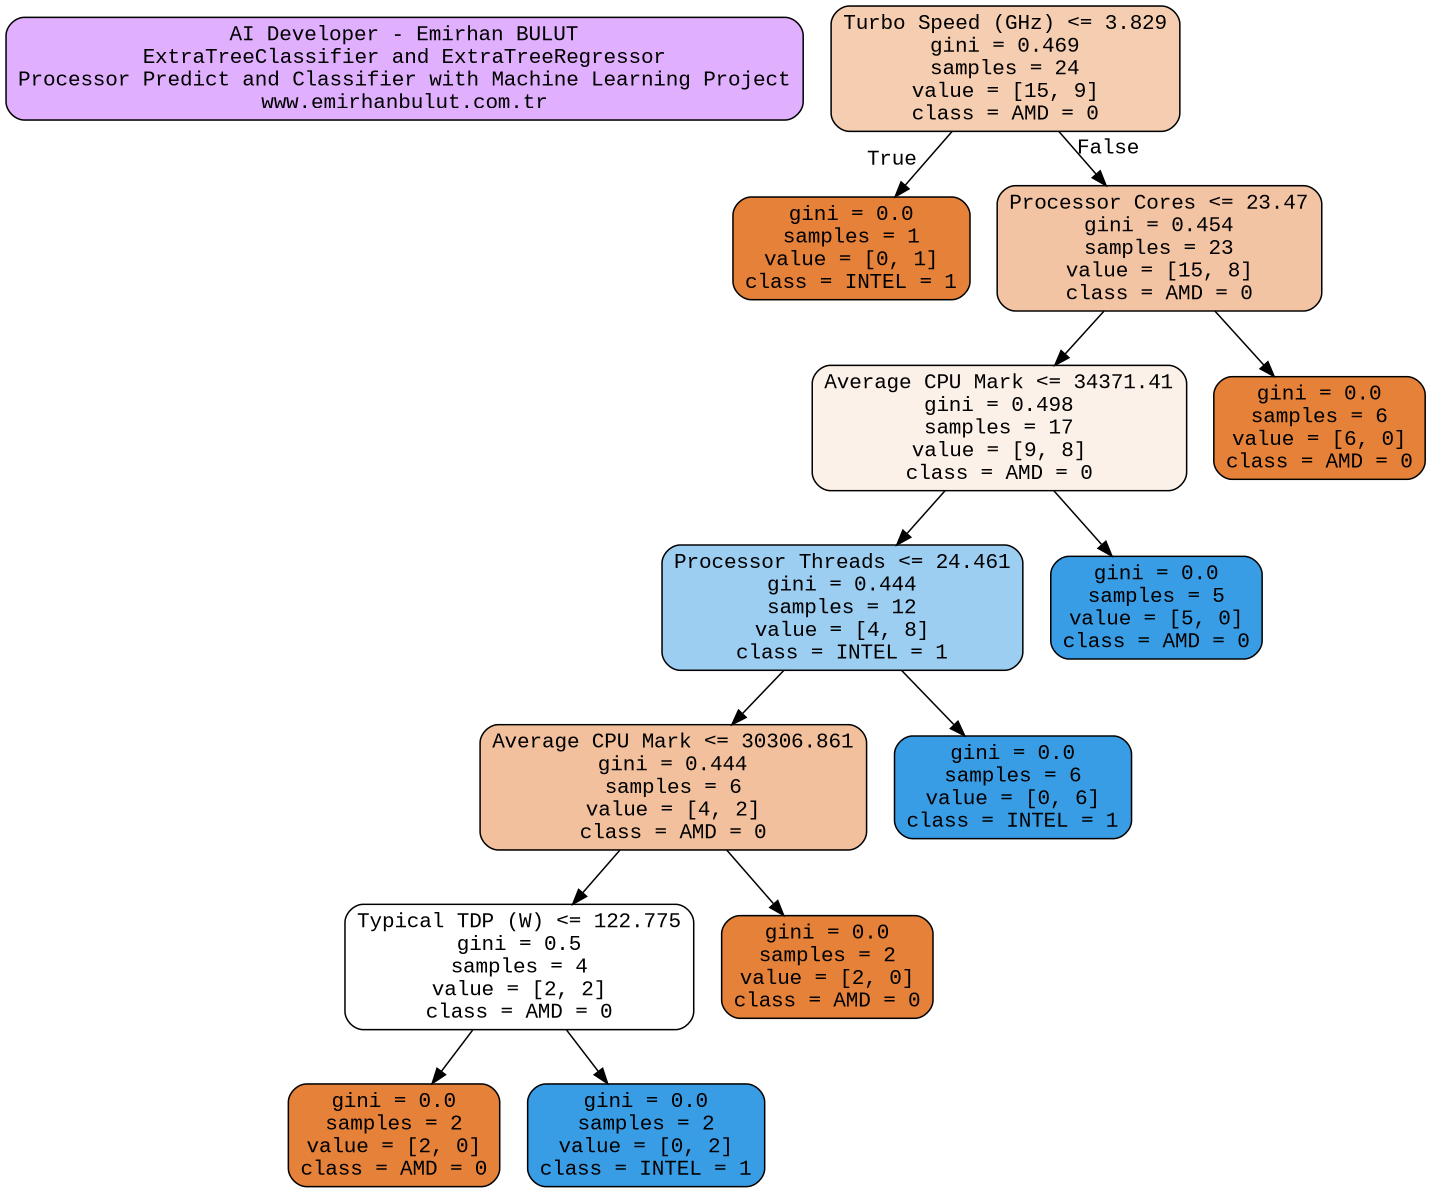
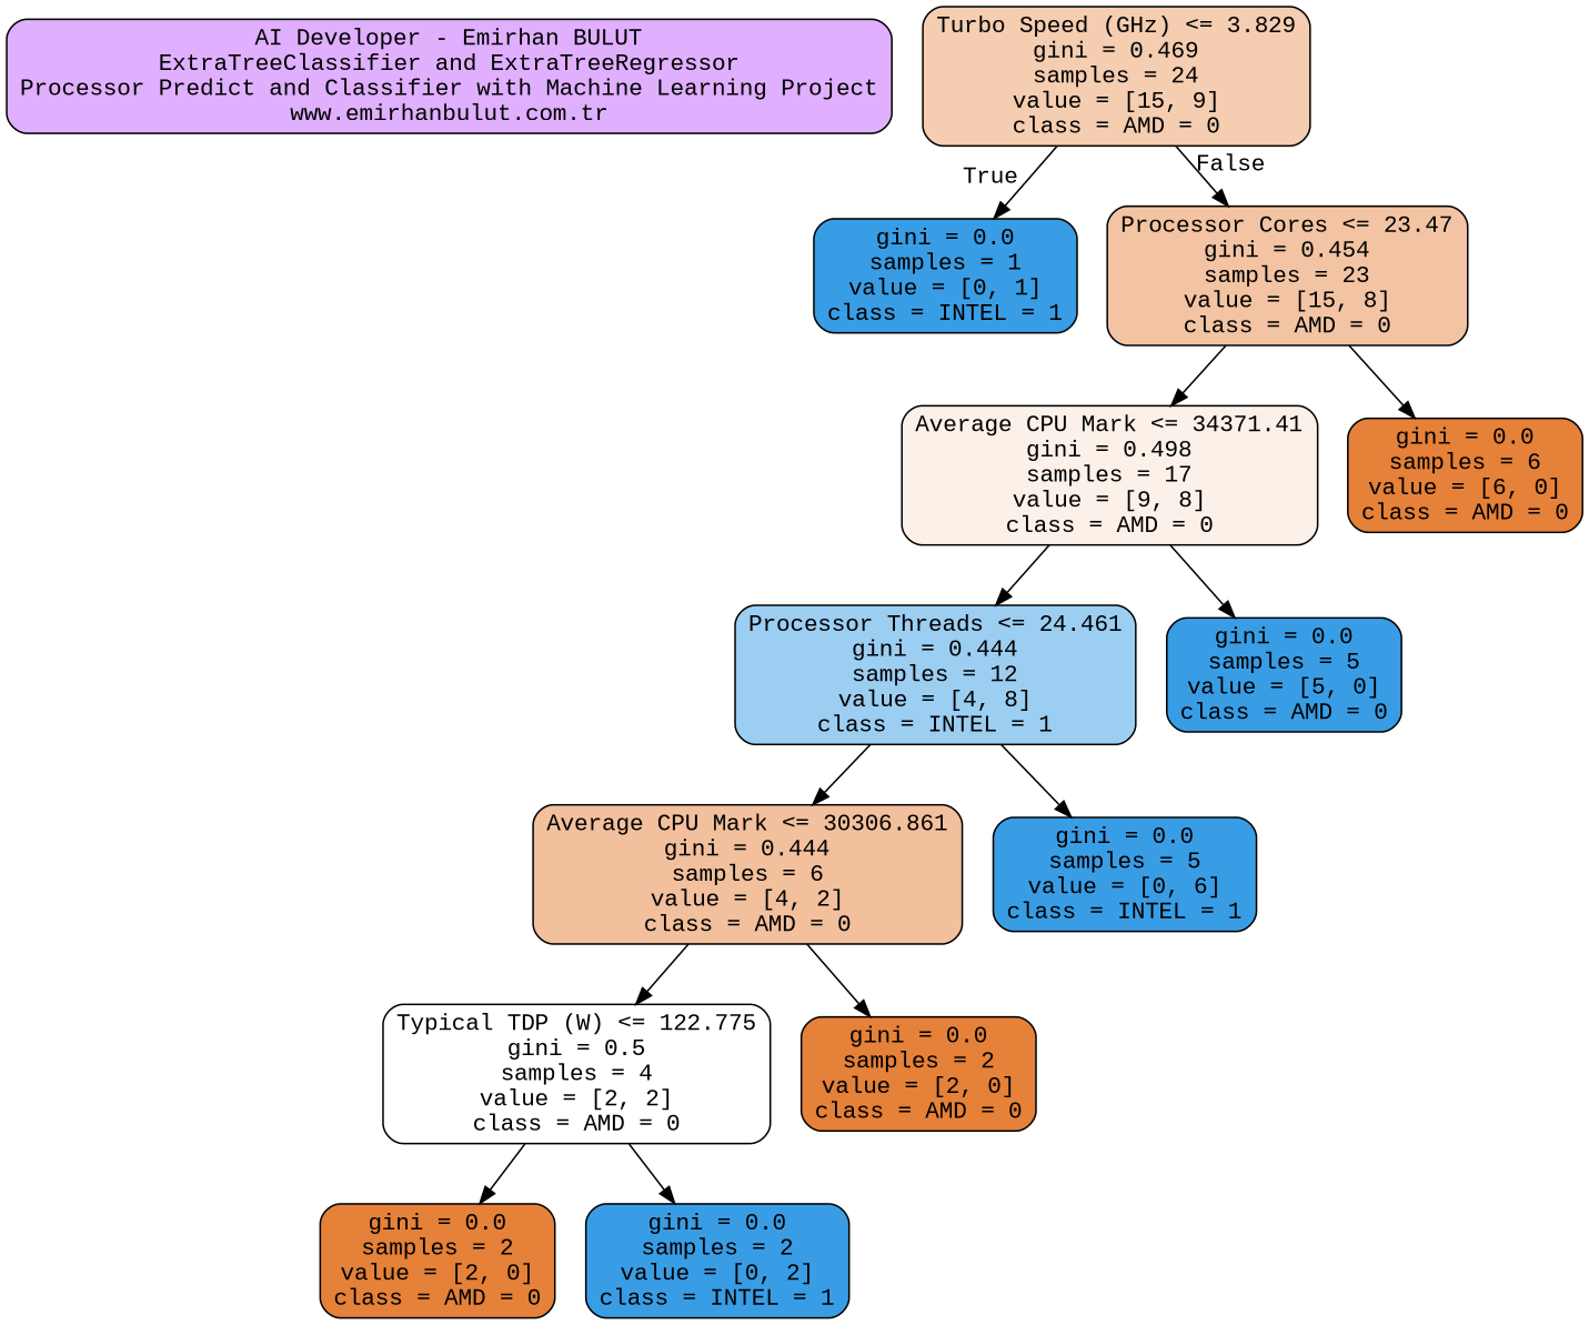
  digraph {
    fontname="Liberation Mono"
    node [color=black fillcolor="#399de5" fontname="Liberation Mono" shape=box style="filled, rounded"]
    edge [fontname="Liberation Mono"]
    n1 [fillcolor="#e0b0ff" label="AI Developer - Emirhan BULUT\nExtraTreeClassifier and ExtraTreeRegressor\nProcessor Predict and Classifier with Machine Learning Project\nwww.emirhanbulut.com.tr"]
    n2 [fillcolor="#f5cdb0" label="Turbo Speed (GHz) <= 3.829\ngini = 0.469\nsamples = 24\nvalue = [15, 9]\nclass = AMD = 0"]
-   n3 [fillcolor="#e58139" label="gini = 0.0\nsamples = 1\nvalue = [0, 1]\nclass = INTEL = 1"]
+   n3 [label="gini = 0.0\nsamples = 1\nvalue = [0, 1]\nclass = INTEL = 1"]
    n4 [fillcolor="#f3c4a3" label="Processor Cores <= 23.47\ngini = 0.454\nsamples = 23\nvalue = [15, 8]\nclass = AMD = 0"]
    n5 [fillcolor="#fcf1e9" label="Average CPU Mark <= 34371.41\ngini = 0.498\nsamples = 17\nvalue = [9, 8]\nclass = AMD = 0"]
    n6 [fillcolor="#e58139" label="gini = 0.0\nsamples = 6\nvalue = [6, 0]\nclass = AMD = 0"]
    n7 [fillcolor="#9ccef2" label="Processor Threads <= 24.461\ngini = 0.444\nsamples = 12\nvalue = [4, 8]\nclass = INTEL = 1"]
    n8 [label="gini = 0.0\nsamples = 5\nvalue = [5, 0]\nclass = AMD = 0"]
    n9 [fillcolor="#f2c09c" label="Average CPU Mark <= 30306.861\ngini = 0.444\nsamples = 6\nvalue = [4, 2]\nclass = AMD = 0"]
-   n10 [label="gini = 0.0\nsamples = 6\nvalue = [0, 6]\nclass = INTEL = 1"]
+   n10 [label="gini = 0.0\nsamples = 5\nvalue = [0, 6]\nclass = INTEL = 1"]
    n11 [fillcolor="#ffffff" label="Typical TDP (W) <= 122.775\ngini = 0.5\nsamples = 4\nvalue = [2, 2]\nclass = AMD = 0"]
    n12 [fillcolor="#e58139" label="gini = 0.0\nsamples = 2\nvalue = [2, 0]\nclass = AMD = 0"]
    n13 [fillcolor="#e58139" label="gini = 0.0\nsamples = 2\nvalue = [2, 0]\nclass = AMD = 0"]
    n14 [label="gini = 0.0\nsamples = 2\nvalue = [0, 2]\nclass = INTEL = 1"]
    n2 -> n3 [headlabel=True labelangle=45 labeldistance=2.5]
    n2 -> n4 [headlabel=False labelangle=-45 labeldistance=2.5]
    n4 -> n5
    n4 -> n6
    n5 -> n7
    n5 -> n8
    n7 -> n9
    n7 -> n10
    n9 -> n11
    n9 -> n12
    n11 -> n13
    n11 -> n14
  }
